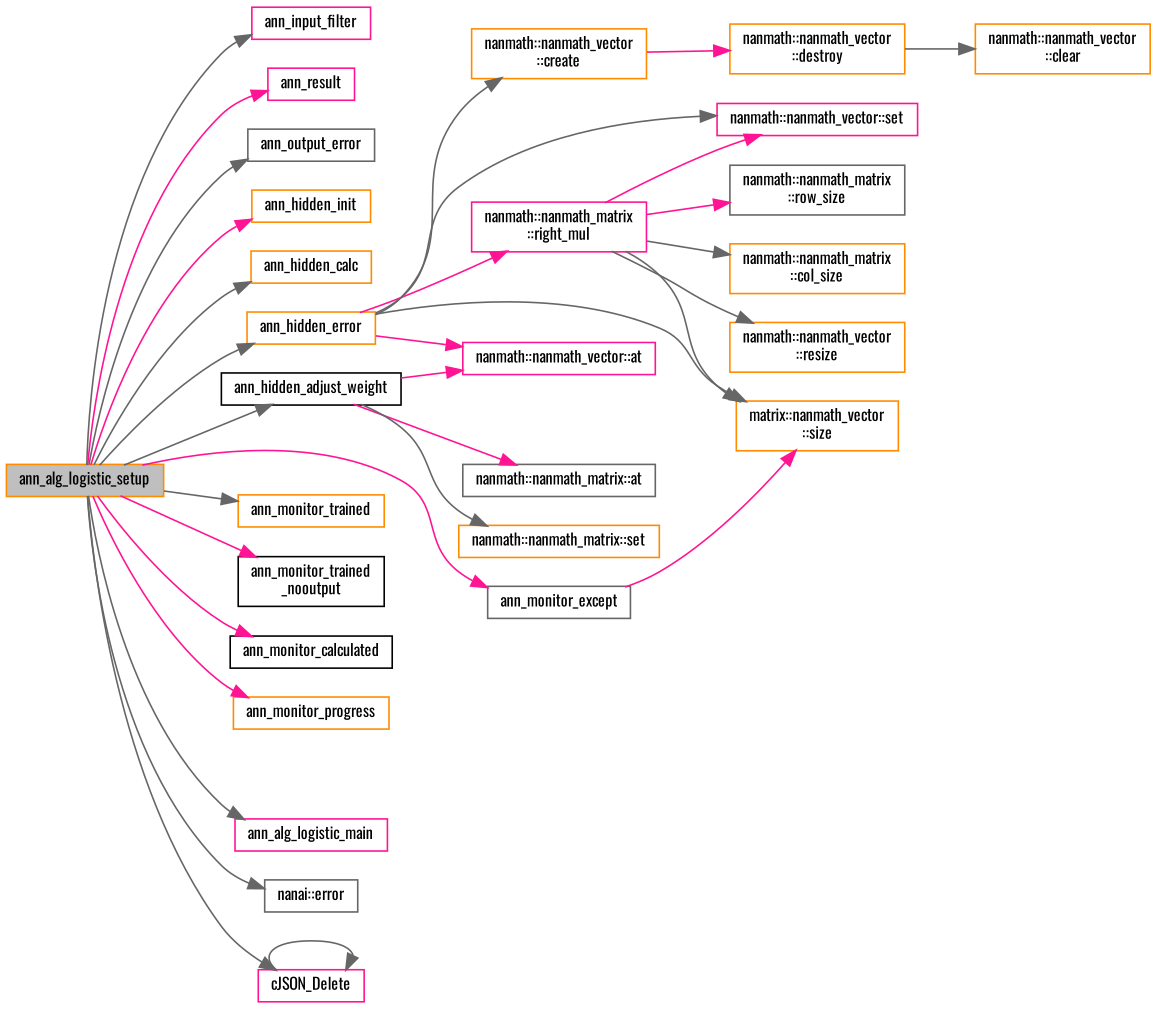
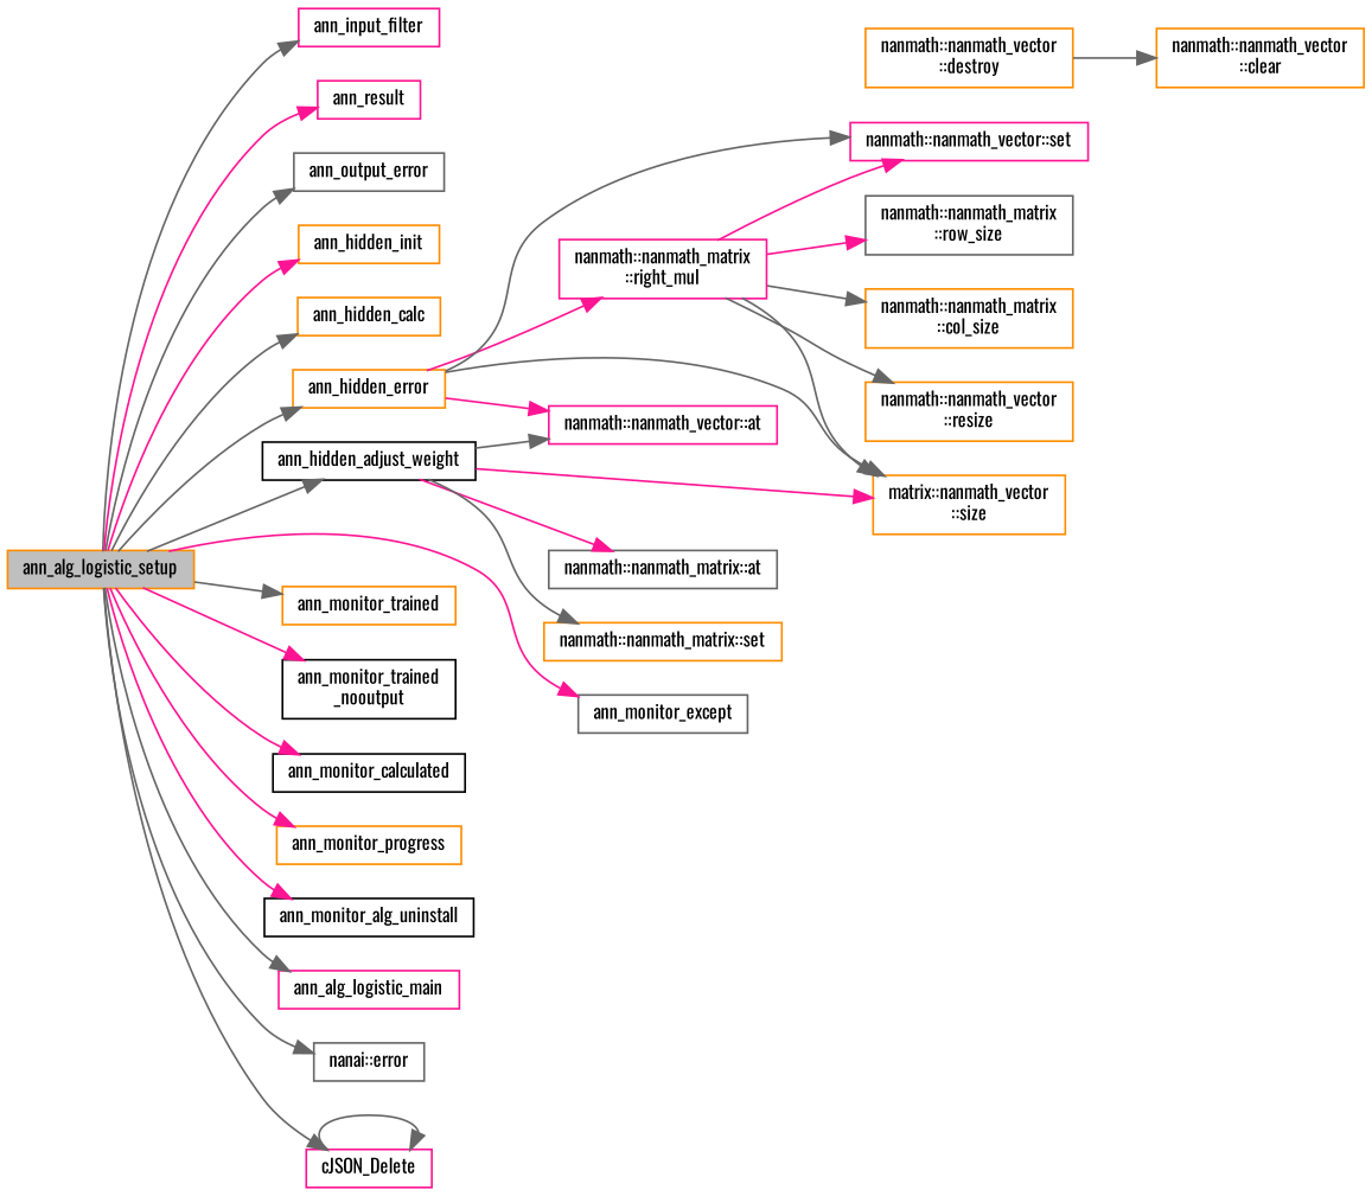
  digraph {
    fontname=Oswald
    rankdir=LR
    node [color=darkorange fillcolor=white fontname=Oswald fontsize=10 shape=record style=filled]
    edge [color=gray40 fontname=Oswald fontsize=10 labelfontname=Helvetica labelfontsize=10 style=solid]
    n1 [fillcolor=grey75 fontcolor=black height=0.2 label=ann_alg_logistic_setup width=0.4]
    n2 [color=deeppink height=0.2 label=ann_input_filter width=0.4]
    n3 [color=deeppink height=0.2 label=ann_result width=0.4]
    n4 [color=gray40 height=0.2 label=ann_output_error width=0.4]
    n5 [height=0.2 label=ann_hidden_init width=0.4]
    n6 [height=0.2 label=ann_hidden_calc width=0.4]
    n7 [height=0.2 label=ann_hidden_error width=0.4]
    n8 [color=black height=0.2 label=ann_hidden_adjust_weight width=0.4]
    n9 [color=gray40 height=0.2 label=ann_monitor_except width=0.4]
    n10 [height=0.2 label=ann_monitor_trained width=0.4]
    n11 [color=black height=0.2 label="ann_monitor_trained\l_nooutput" width=0.4]
    n12 [color=black height=0.2 label=ann_monitor_calculated width=0.4]
    n13 [height=0.2 label=ann_monitor_progress width=0.4]
+   n14 [color=black height=0.2 label=ann_monitor_alg_uninstall width=0.4]
    n15 [color=deeppink height=0.2 label=ann_alg_logistic_main width=0.4]
    n16 [color=gray40 height=0.2 label="nanai::error" width=0.4]
    n17 [color=deeppink height=0.2 label=cJSON_Delete width=0.4]
-   n18 [height=0.2 label="nanmath::nanmath_vector\l::create" width=0.4]
    n19 [height=0.2 label="matrix::nanmath_vector\l::size" width=0.4]
    n20 [color=deeppink height=0.2 label="nanmath::nanmath_matrix\l::right_mul" width=0.4]
    n21 [color=deeppink height=0.2 label="nanmath::nanmath_vector::set" width=0.4]
    n22 [color=deeppink height=0.2 label="nanmath::nanmath_vector::at" width=0.4]
    n23 [color=gray40 height=0.2 label="nanmath::nanmath_matrix::at" width=0.4]
    n24 [height=0.2 label="nanmath::nanmath_matrix::set" width=0.4]
    n25 [height=0.2 label="nanmath::nanmath_vector\l::destroy" width=0.4]
    n26 [color=gray40 height=0.2 label="nanmath::nanmath_matrix\l::row_size" width=0.4]
    n27 [height=0.2 label="nanmath::nanmath_matrix\l::col_size" width=0.4]
    n28 [height=0.2 label="nanmath::nanmath_vector\l::resize" width=0.4]
    n29 [height=0.2 label="nanmath::nanmath_vector\l::clear" width=0.4]
    n1 -> n2
    n1 -> n3 [color=deeppink]
    n1 -> n4
    n1 -> n5 [color=deeppink]
    n1 -> n6
    n1 -> n7
    n1 -> n8
    n1 -> n9 [color=deeppink]
    n1 -> n10
    n1 -> n11 [color=deeppink]
    n1 -> n12 [color=deeppink]
    n1 -> n13 [color=deeppink]
+   n1 -> n14 [color=deeppink]
    n1 -> n15
    n1 -> n16
    n1 -> n17
-   n7 -> n18
    n7 -> n19
    n7 -> n20 [color=deeppink]
    n7 -> n21
    n7 -> n22 [color=deeppink]
-   n9 -> n19 [color=deeppink]
-   n8 -> n22 [color=deeppink]
+   n8 -> n19 [color=deeppink]
+   n8 -> n22
    n8 -> n23 [color=deeppink]
    n8 -> n24
    n17 -> n17
-   n18 -> n25 [color=deeppink]
    n20 -> n19
    n20 -> n21 [color=deeppink]
    n20 -> n26 [color=deeppink]
    n20 -> n27
    n20 -> n28
    n25 -> n29
  }
